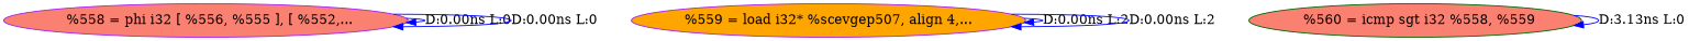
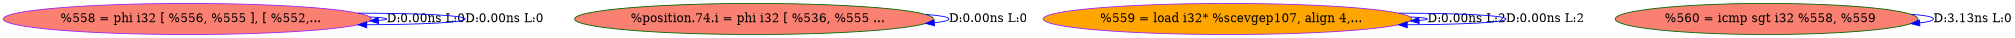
  digraph {
    node [color=purple fillcolor=salmon style=filled]
    edge [color=blue]
    n1 [label="  %558 = phi i32 [ %556, %555 ], [ %552,..."]
-   n3 [fillcolor=orange label="%559 = load i32* %scevgep507, align 4,..."]
+   n2 [color=darkgreen label="  %position.74.i = phi i32 [ %536, %555 ..."]
+   n3 [fillcolor=orange label="  %559 = load i32* %scevgep107, align 4,..."]
    n4 [color=darkgreen label="  %560 = icmp sgt i32 %558, %559"]
    n1 -> n1 [label="D:0.00ns L:0"]
    n1 -> n1 [label="D:0.00ns L:0"]
+   n2 -> n2 [label="D:0.00ns L:0"]
    n3 -> n3 [label="D:0.00ns L:2"]
    n3 -> n3 [label="D:0.00ns L:2"]
    n4 -> n4 [label="D:3.13ns L:0"]
  }
